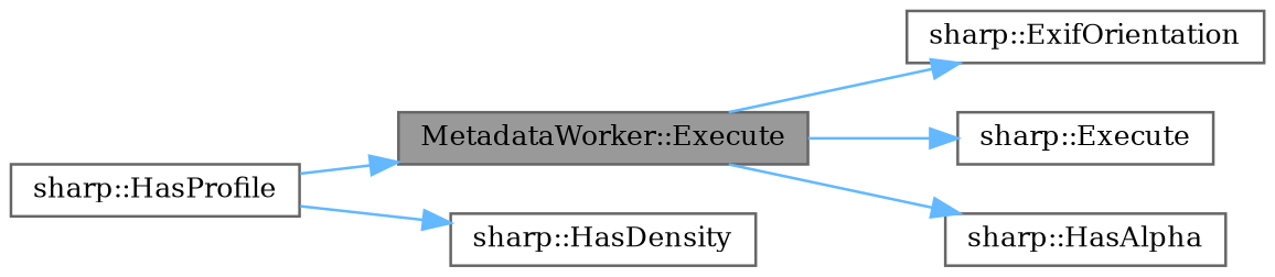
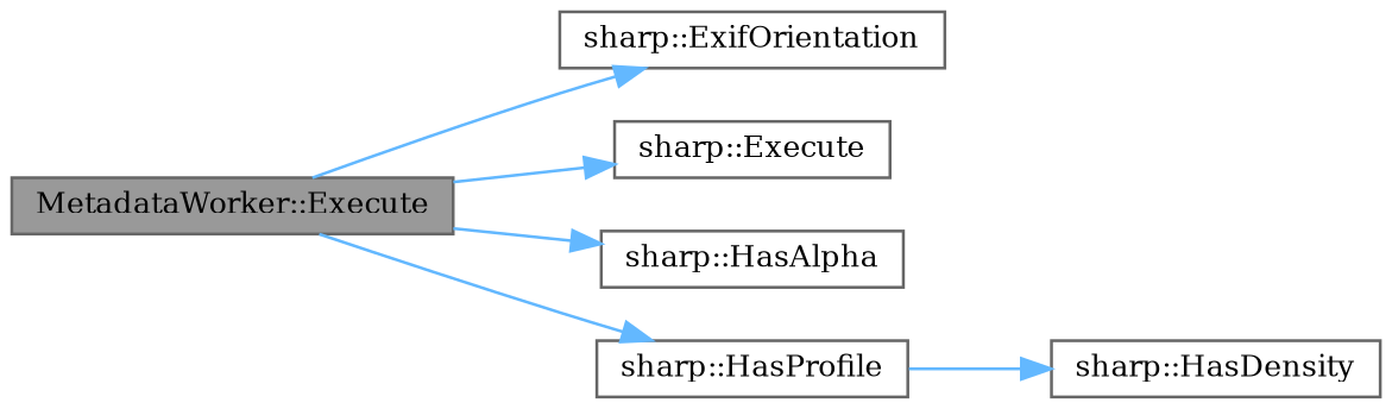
  digraph {
    fontname="DejaVu Serif"
    rankdir=LR
    node [color=grey40 fillcolor=white fontname="DejaVu Serif" fontsize=10 shape=box style=filled]
    edge [color=steelblue1 fontname="DejaVu Serif" fontsize=10 labelfontname=Helvetica labelfontsize=10 style=solid]
    n1 [color=gray40 fillcolor=grey60 fontcolor=black height=0.2 label="MetadataWorker::Execute" width=0.4]
    n2 [height=0.2 label="sharp::ExifOrientation" width=0.4]
    n3 [height=0.2 label="sharp::Execute" width=0.4]
    n4 [height=0.2 label="sharp::HasAlpha" width=0.4]
    n5 [height=0.2 label="sharp::HasProfile" width=0.4]
    n6 [height=0.2 label="sharp::HasDensity" width=0.4]
    n1 -> n2
    n1 -> n3
    n1 -> n4
-   n5 -> n1
+   n1 -> n5
    n5 -> n6
  }
